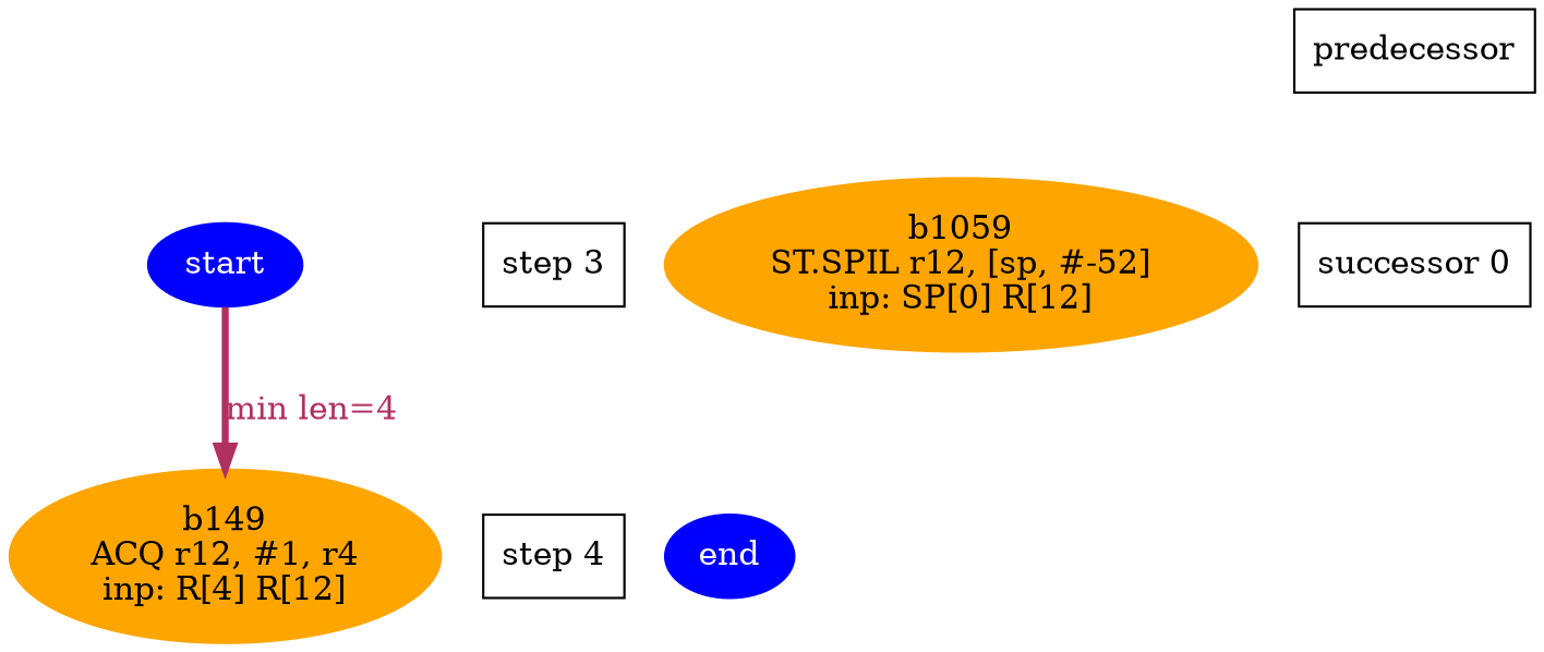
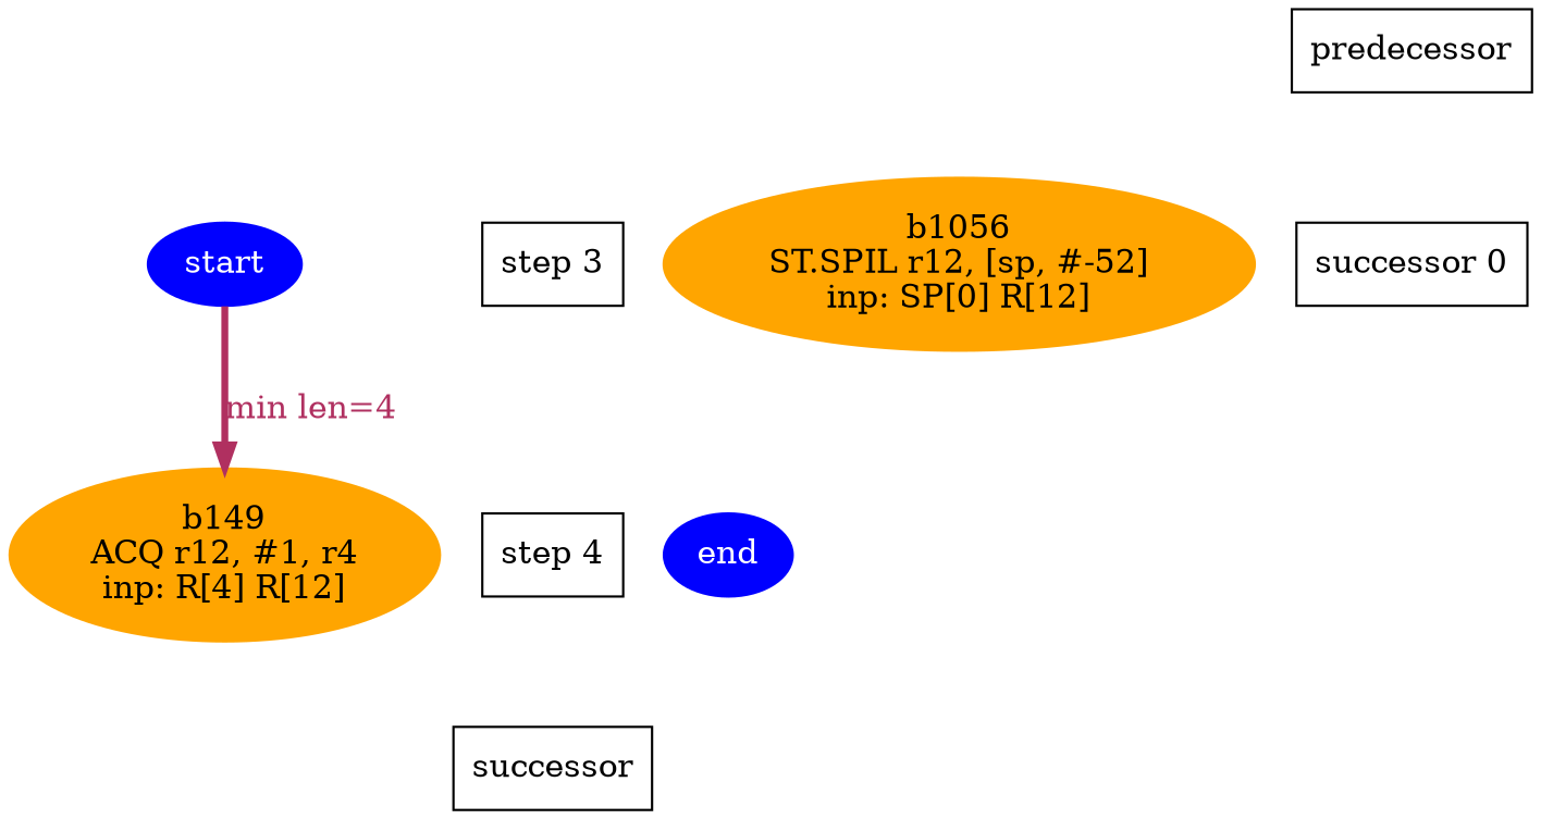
  digraph {
    node [shape=box]
    edge [style=invis weight=9000]
    n1 [color=orange fontcolor=black label="b149\nACQ r12, #1, r4\ninp: R[4] R[12]" style=filled shape=""]
    n2 [label="step 4"]
-   n3 [color=orange fontcolor=black label="b1059\nST.SPIL r12, [sp, #-52]\ninp: SP[0] R[12]" style=filled shape=""]
+   n3 [color=orange fontcolor=black label="b1056\nST.SPIL r12, [sp, #-52]\ninp: SP[0] R[12]" style=filled shape=""]
    n4 [label="step 3"]
    n5 [color=blue fontcolor=white label=start style=filled shape=""]
    n6 [label="successor 0"]
    n7 [color=blue fontcolor=white label=end style=filled shape=""]
+   n8 [label=successor]
    n9 [label=predecessor]
    subgraph sub_1 {
      rank=same
      n1
      n2
    }
    subgraph sub_2 {
      rank=same
      n3
      n4
    }
    subgraph sub_3 {
      rank=same
      n5
      n6
    }
    subgraph sub_4 {
      rank=same
      n2
      n7
    }
+   n2 -> n8
    n4 -> n2
    n5 -> n1 [color=maroon fontcolor=maroon label="min len=4" penwidth=3 weight=1000 style=""]
    n9 -> n6
  }
